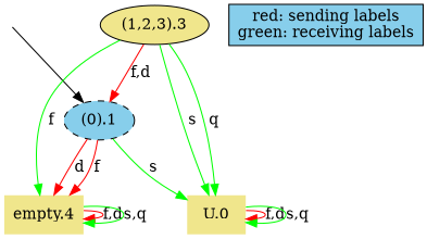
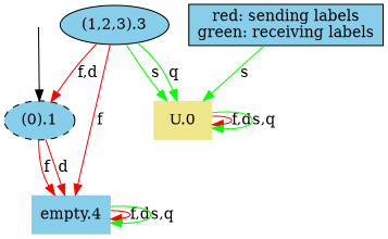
  digraph {
    node [style=filled fillcolor=skyblue]
    edge [color=red]
    initialNode [shape=point style=invis weight=100 fillcolor=""]
    "(0).1" [style="dashed,filled"]
-   "empty.4" [fillcolor=khaki shape=plaintext]
+   "empty.4" [shape=plaintext]
    "U.0" [fillcolor=khaki shape=plaintext]
-   "(1,2,3).3" [fillcolor=khaki]
+   "(1,2,3).3"
    n6 [label="red: sending labels\ngreen: receiving labels" shape=box]
    initialNode -> "(0).1" [color=""]
    "(0).1" -> "empty.4" [label=f]
    "(0).1" -> "empty.4" [label=d]
-   "(0).1" -> "U.0" [color=green label=s]
+   n6 -> "U.0" [color=green label=s]
    "empty.4" -> "empty.4" [label="f,d"]
    "empty.4" -> "empty.4" [color=green label="s,q"]
    "U.0" -> "U.0" [label="f,d"]
    "U.0" -> "U.0" [color=green label="s,q"]
    "(1,2,3).3" -> "(0).1" [label="f,d"]
-   "(1,2,3).3" -> "empty.4" [color=green label=f]
+   "(1,2,3).3" -> "empty.4" [label=f]
    "(1,2,3).3" -> "U.0" [color=green label=s]
    "(1,2,3).3" -> "U.0" [color=green label=q]
  }
